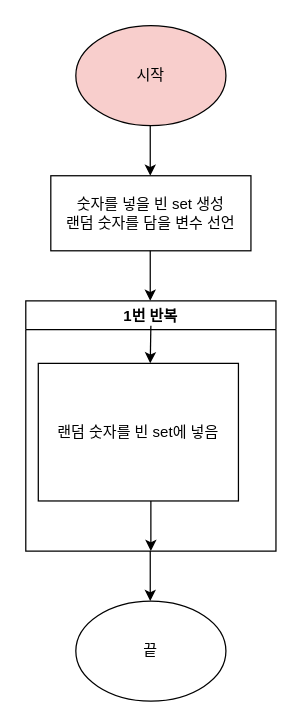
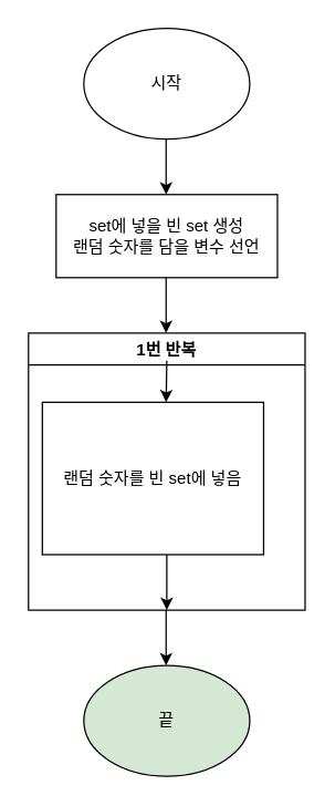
  <mxCell id="0" />
  <mxCell id="1" parent="0" />
- <mxCell id="2" value="시작" style="ellipse;whiteSpace=wrap;html=1;fillColor=#f8cecc;" vertex="1" parent="1"><mxGeometry x="60" y="20" width="120" height="80" as="geometry" /></mxCell>
+ <mxCell id="2" value="시작" style="ellipse;whiteSpace=wrap;html=1;" vertex="1" parent="1"><mxGeometry x="60" y="20" width="120" height="80" as="geometry" /></mxCell>
  <mxCell id="3" value="" style="endArrow=classic;html=1;rounded=0;" edge="1" parent="1"><mxGeometry width="50" height="50" relative="1" as="geometry"><mxPoint x="119.5" y="100" as="sourcePoint" /><mxPoint x="119.5" y="140" as="targetPoint" /></mxGeometry></mxCell>
- <mxCell id="4" value="숫자를 넣을 빈 set 생성&lt;br&gt;랜덤 숫자를 담을 변수 선언" style="rounded=0;whiteSpace=wrap;html=1;" vertex="1" parent="1"><mxGeometry x="40" y="140" width="160" height="60" as="geometry" /></mxCell>
+ <mxCell id="4" value="set에 넣을 빈 set 생성&lt;br&gt;랜덤 숫자를 담을 변수 선언" style="rounded=0;whiteSpace=wrap;html=1;" vertex="1" parent="1"><mxGeometry x="40" y="140" width="160" height="60" as="geometry" /></mxCell>
  <mxCell id="5" value="" style="endArrow=classic;html=1;rounded=0;" edge="1" parent="1"><mxGeometry width="50" height="50" relative="1" as="geometry"><mxPoint x="119.5" y="200" as="sourcePoint" /><mxPoint x="119.5" y="240" as="targetPoint" /></mxGeometry></mxCell>
  <mxCell id="6" value="1번 반복" style="swimlane;" vertex="1" parent="1"><mxGeometry x="20" y="240" width="200" height="200" as="geometry" /></mxCell>
  <mxCell id="7" value="" style="endArrow=classic;html=1;rounded=0;" edge="1" parent="6"><mxGeometry width="50" height="50" relative="1" as="geometry"><mxPoint x="100" y="20" as="sourcePoint" /><mxPoint x="99.5" y="50" as="targetPoint" /></mxGeometry></mxCell>
  <mxCell id="8" value="" style="endArrow=classic;html=1;rounded=0;" edge="1" parent="6"><mxGeometry width="50" height="50" relative="1" as="geometry"><mxPoint x="100" y="160" as="sourcePoint" /><mxPoint x="100" y="200" as="targetPoint" /></mxGeometry></mxCell>
  <mxCell id="9" value="랜덤 숫자를 빈 set에 넣음" style="rounded=0;whiteSpace=wrap;html=1;" vertex="1" parent="6"><mxGeometry x="10" y="50" width="160" height="110" as="geometry" /></mxCell>
  <mxCell id="10" value="" style="endArrow=classic;html=1;rounded=0;" edge="1" parent="1"><mxGeometry width="50" height="50" relative="1" as="geometry"><mxPoint x="119.5" y="440" as="sourcePoint" /><mxPoint x="119.5" y="480" as="targetPoint" /></mxGeometry></mxCell>
- <mxCell id="11" value="끝" style="ellipse;whiteSpace=wrap;html=1;" vertex="1" parent="1"><mxGeometry x="60" y="480" width="120" height="80" as="geometry" /></mxCell>
+ <mxCell id="11" value="끝" style="ellipse;whiteSpace=wrap;html=1;fillColor=#d5e8d4;" vertex="1" parent="1"><mxGeometry x="60" y="480" width="120" height="80" as="geometry" /></mxCell>
